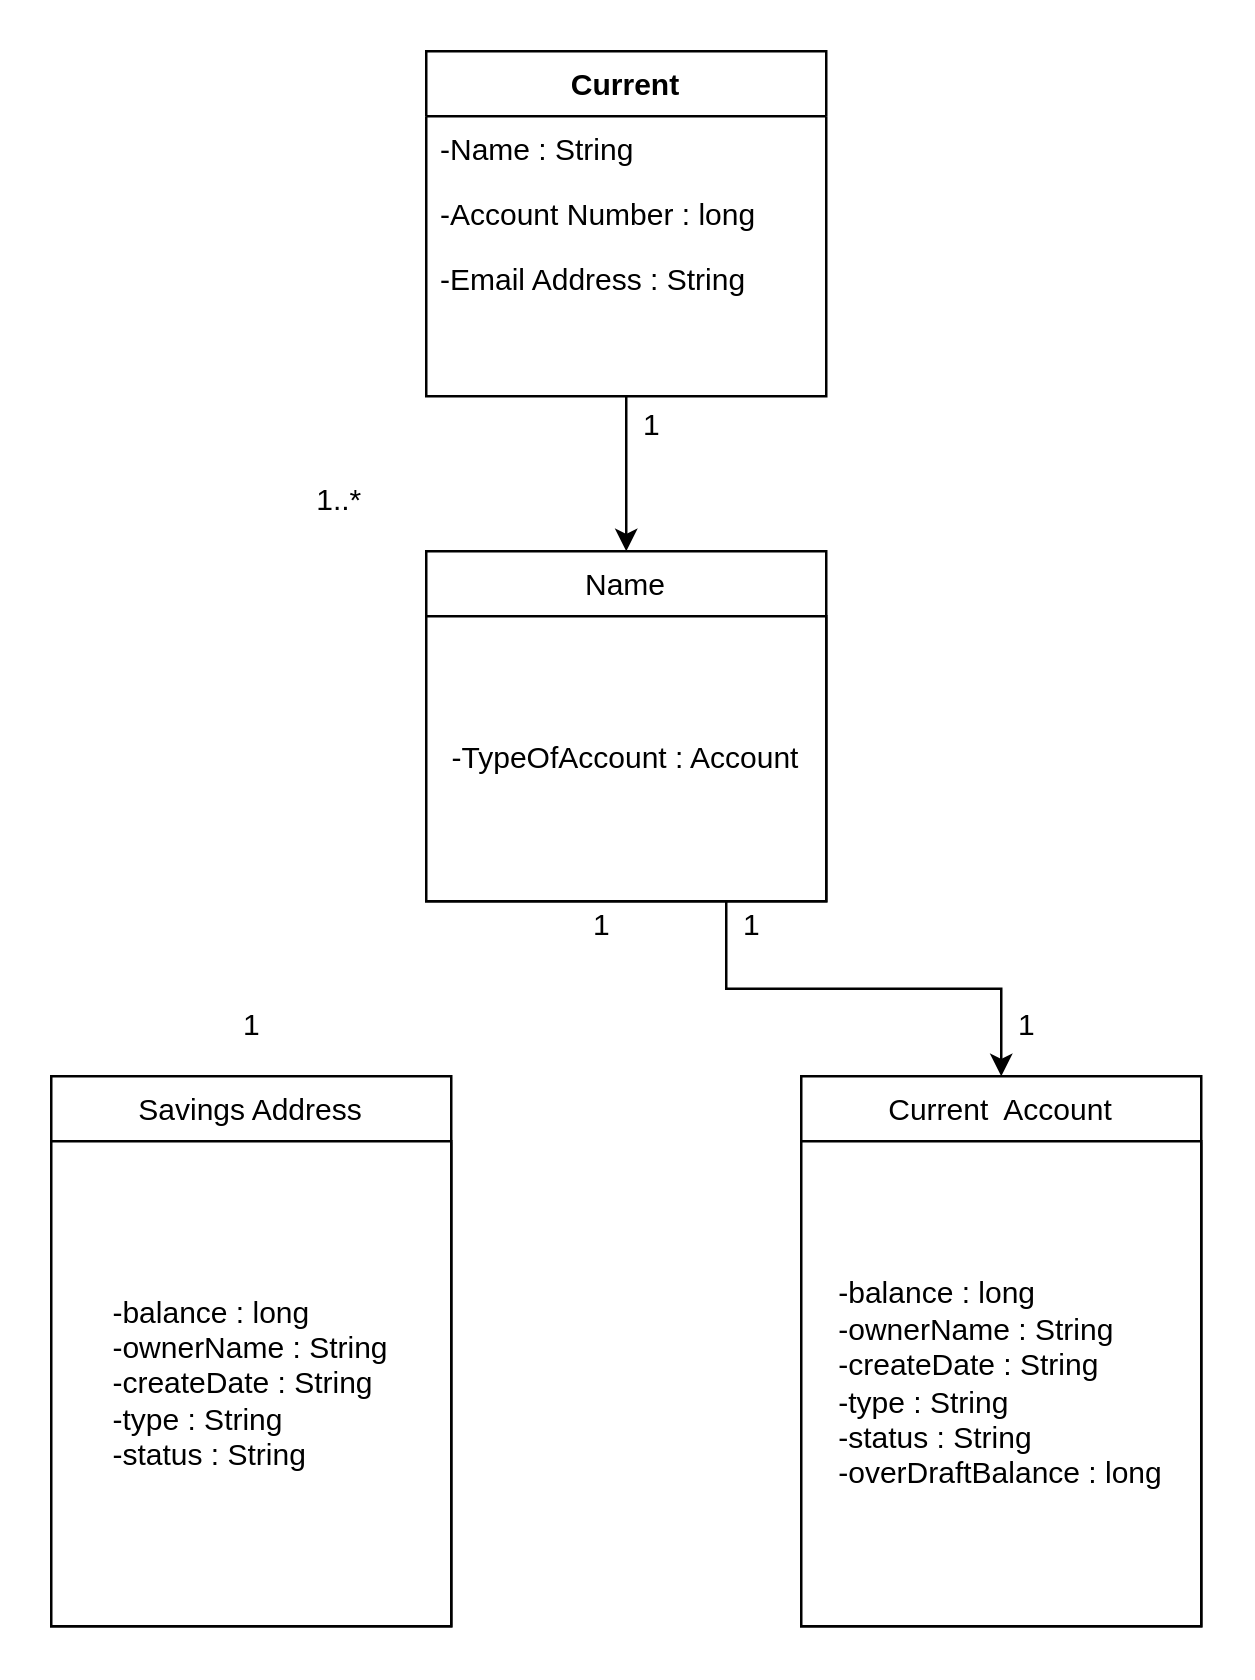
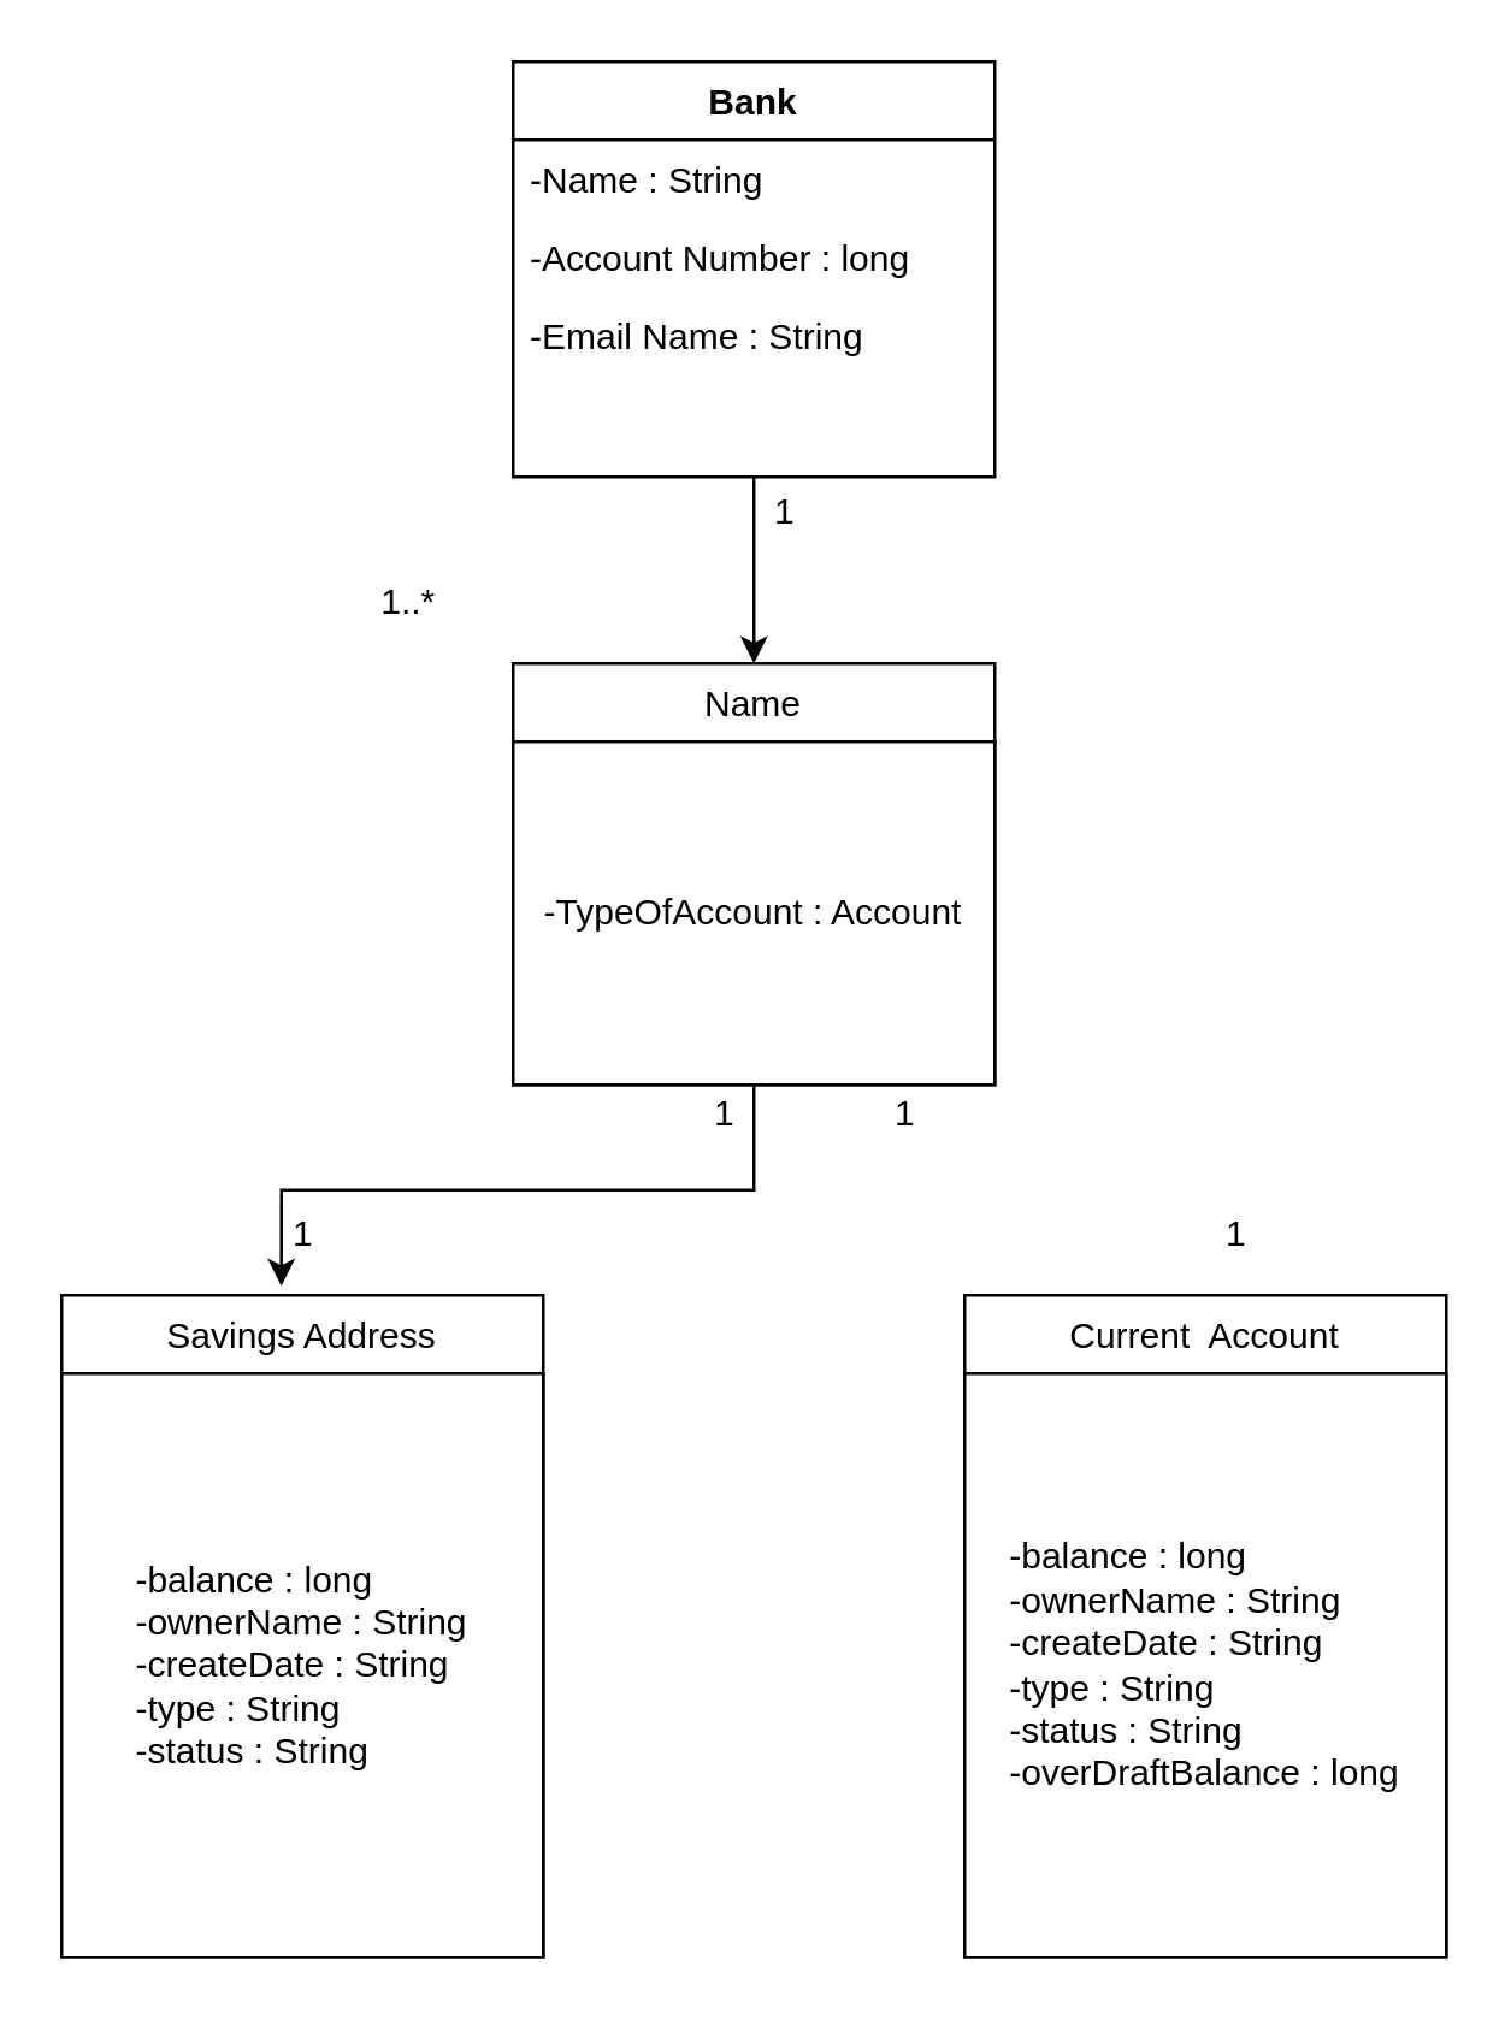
  <mxCell id="0" />
  <mxCell id="1" parent="0" />
- <mxCell id="2" value="Current" style="swimlane;fontStyle=1;align=center;verticalAlign=top;childLayout=stackLayout;horizontal=1;startSize=26;horizontalStack=0;resizeParent=1;resizeLast=0;collapsible=1;marginBottom=0;rounded=0;shadow=0;strokeWidth=1;" parent="1" vertex="1"><mxGeometry x="170" y="20" width="160" height="138" as="geometry"><mxRectangle x="230" y="140" width="160" height="26" as="alternateBounds" /></mxGeometry></mxCell>
+ <mxCell id="2" value="Bank" style="swimlane;fontStyle=1;align=center;verticalAlign=top;childLayout=stackLayout;horizontal=1;startSize=26;horizontalStack=0;resizeParent=1;resizeLast=0;collapsible=1;marginBottom=0;rounded=0;shadow=0;strokeWidth=1;" parent="1" vertex="1"><mxGeometry x="170" y="20" width="160" height="138" as="geometry"><mxRectangle x="230" y="140" width="160" height="26" as="alternateBounds" /></mxGeometry></mxCell>
  <mxCell id="3" value="-Name : String" style="text;align=left;verticalAlign=top;spacingLeft=4;spacingRight=4;overflow=hidden;rotatable=0;points=[[0,0.5],[1,0.5]];portConstraint=eastwest;" parent="2" vertex="1"><mxGeometry y="26" width="160" height="26" as="geometry" /></mxCell>
  <mxCell id="4" value="-Account Number : long" style="text;align=left;verticalAlign=top;spacingLeft=4;spacingRight=4;overflow=hidden;rotatable=0;points=[[0,0.5],[1,0.5]];portConstraint=eastwest;rounded=0;shadow=0;html=0;" parent="2" vertex="1"><mxGeometry y="52" width="160" height="26" as="geometry" /></mxCell>
- <mxCell id="5" value="-Email Address : String" style="text;align=left;verticalAlign=top;spacingLeft=4;spacingRight=4;overflow=hidden;rotatable=0;points=[[0,0.5],[1,0.5]];portConstraint=eastwest;rounded=0;shadow=0;html=0;" parent="2" vertex="1"><mxGeometry y="78" width="160" height="26" as="geometry" /></mxCell>
+ <mxCell id="5" value="-Email Name : String" style="text;align=left;verticalAlign=top;spacingLeft=4;spacingRight=4;overflow=hidden;rotatable=0;points=[[0,0.5],[1,0.5]];portConstraint=eastwest;rounded=0;shadow=0;html=0;" parent="2" vertex="1"><mxGeometry y="78" width="160" height="26" as="geometry" /></mxCell>
+ <mxCell id="6" style="edgeStyle=orthogonalEdgeStyle;rounded=0;orthogonalLoop=1;jettySize=auto;html=1;exitX=0.5;exitY=1;exitDx=0;exitDy=0;entryX=0.456;entryY=-0.014;entryDx=0;entryDy=0;entryPerimeter=0;" edge="1" parent="1" source="7" target="12"><mxGeometry relative="1" as="geometry" /></mxCell>
  <mxCell id="7" value="Name" style="swimlane;fontStyle=0;align=center;verticalAlign=top;childLayout=stackLayout;horizontal=1;startSize=26;horizontalStack=0;resizeParent=1;resizeLast=0;collapsible=1;marginBottom=0;rounded=0;shadow=0;strokeWidth=1;" parent="1" vertex="1"><mxGeometry x="170" y="220" width="160" height="140" as="geometry"><mxRectangle x="130" y="380" width="160" height="26" as="alternateBounds" /></mxGeometry></mxCell>
  <mxCell id="8" value="-TypeOfAccount : Account" style="whiteSpace=wrap;html=1;" vertex="1" parent="7"><mxGeometry y="26" width="160" height="114" as="geometry" /></mxCell>
  <mxCell id="9" value="Current  Account" style="swimlane;fontStyle=0;align=center;verticalAlign=top;childLayout=stackLayout;horizontal=1;startSize=26;horizontalStack=0;resizeParent=1;resizeLast=0;collapsible=1;marginBottom=0;rounded=0;shadow=0;strokeWidth=1;" parent="1" vertex="1"><mxGeometry x="320" y="430" width="160" height="220" as="geometry"><mxRectangle x="550" y="140" width="160" height="26" as="alternateBounds" /></mxGeometry></mxCell>
  <mxCell id="10" value="&lt;div style=&quot;text-align: justify&quot;&gt;-balance : long&lt;/div&gt;&lt;div style=&quot;text-align: justify&quot;&gt;-ownerName : String&lt;/div&gt;&lt;div style=&quot;text-align: justify&quot;&gt;-createDate : String&lt;/div&gt;&lt;div style=&quot;text-align: justify&quot;&gt;-type : String&lt;/div&gt;&lt;div style=&quot;text-align: justify&quot;&gt;-status : String&lt;/div&gt;&lt;div style=&quot;text-align: justify&quot;&gt;-overDraftBalance : long&lt;/div&gt;" style="whiteSpace=wrap;html=1;" vertex="1" parent="9"><mxGeometry y="26" width="160" height="194" as="geometry" /></mxCell>
  <mxCell id="11" value="" style="endArrow=classic;html=1;entryX=0.5;entryY=0;entryDx=0;entryDy=0;" edge="1" parent="1" target="7"><mxGeometry width="50" height="50" relative="1" as="geometry"><mxPoint x="250" y="158" as="sourcePoint" /><mxPoint x="390" y="170" as="targetPoint" /></mxGeometry></mxCell>
  <mxCell id="12" value="Savings Address" style="swimlane;fontStyle=0;align=center;verticalAlign=top;childLayout=stackLayout;horizontal=1;startSize=26;horizontalStack=0;resizeParent=1;resizeLast=0;collapsible=1;marginBottom=0;rounded=0;shadow=0;strokeWidth=1;" vertex="1" parent="1"><mxGeometry x="20" y="430" width="160" height="220" as="geometry"><mxRectangle x="550" y="140" width="160" height="26" as="alternateBounds" /></mxGeometry></mxCell>
  <mxCell id="13" value="&lt;div style=&quot;text-align: justify&quot;&gt;&lt;span&gt;-balance : long&lt;/span&gt;&lt;/div&gt;&lt;div style=&quot;text-align: justify&quot;&gt;&lt;span&gt;-ownerName : String&lt;/span&gt;&lt;/div&gt;&lt;div style=&quot;text-align: justify&quot;&gt;&lt;span&gt;-createDate : String&lt;/span&gt;&lt;/div&gt;&lt;div style=&quot;text-align: justify&quot;&gt;&lt;span&gt;-type : String&lt;/span&gt;&lt;/div&gt;&lt;div style=&quot;text-align: justify&quot;&gt;&lt;span&gt;-status : String&lt;/span&gt;&lt;/div&gt;" style="whiteSpace=wrap;html=1;" vertex="1" parent="12"><mxGeometry y="26" width="160" height="194" as="geometry" /></mxCell>
- <mxCell id="14" style="edgeStyle=orthogonalEdgeStyle;rounded=0;orthogonalLoop=1;jettySize=auto;html=1;exitX=0.75;exitY=1;exitDx=0;exitDy=0;" edge="1" parent="1" source="8" target="9"><mxGeometry relative="1" as="geometry" /></mxCell>
  <mxCell id="15" value="1" style="text;html=1;align=center;verticalAlign=middle;resizable=0;points=[];autosize=1;strokeColor=none;" vertex="1" parent="1"><mxGeometry x="250" y="160" width="20" height="20" as="geometry" /></mxCell>
  <mxCell id="16" value="1..*" style="text;html=1;align=center;verticalAlign=middle;resizable=0;points=[];autosize=1;strokeColor=none;" vertex="1" parent="1"><mxGeometry x="120" y="190" width="30" height="20" as="geometry" /></mxCell>
  <mxCell id="17" value="1" style="text;html=1;align=center;verticalAlign=middle;resizable=0;points=[];autosize=1;strokeColor=none;" vertex="1" parent="1"><mxGeometry x="230" y="360" width="20" height="20" as="geometry" /></mxCell>
  <mxCell id="18" value="1" style="text;html=1;align=center;verticalAlign=middle;resizable=0;points=[];autosize=1;strokeColor=none;" vertex="1" parent="1"><mxGeometry x="90" y="400" width="20" height="20" as="geometry" /></mxCell>
  <mxCell id="19" value="1" style="text;html=1;align=center;verticalAlign=middle;resizable=0;points=[];autosize=1;strokeColor=none;" vertex="1" parent="1"><mxGeometry x="290" y="360" width="20" height="20" as="geometry" /></mxCell>
  <mxCell id="20" value="1" style="text;html=1;align=center;verticalAlign=middle;resizable=0;points=[];autosize=1;strokeColor=none;" vertex="1" parent="1"><mxGeometry x="400" y="400" width="20" height="20" as="geometry" /></mxCell>
